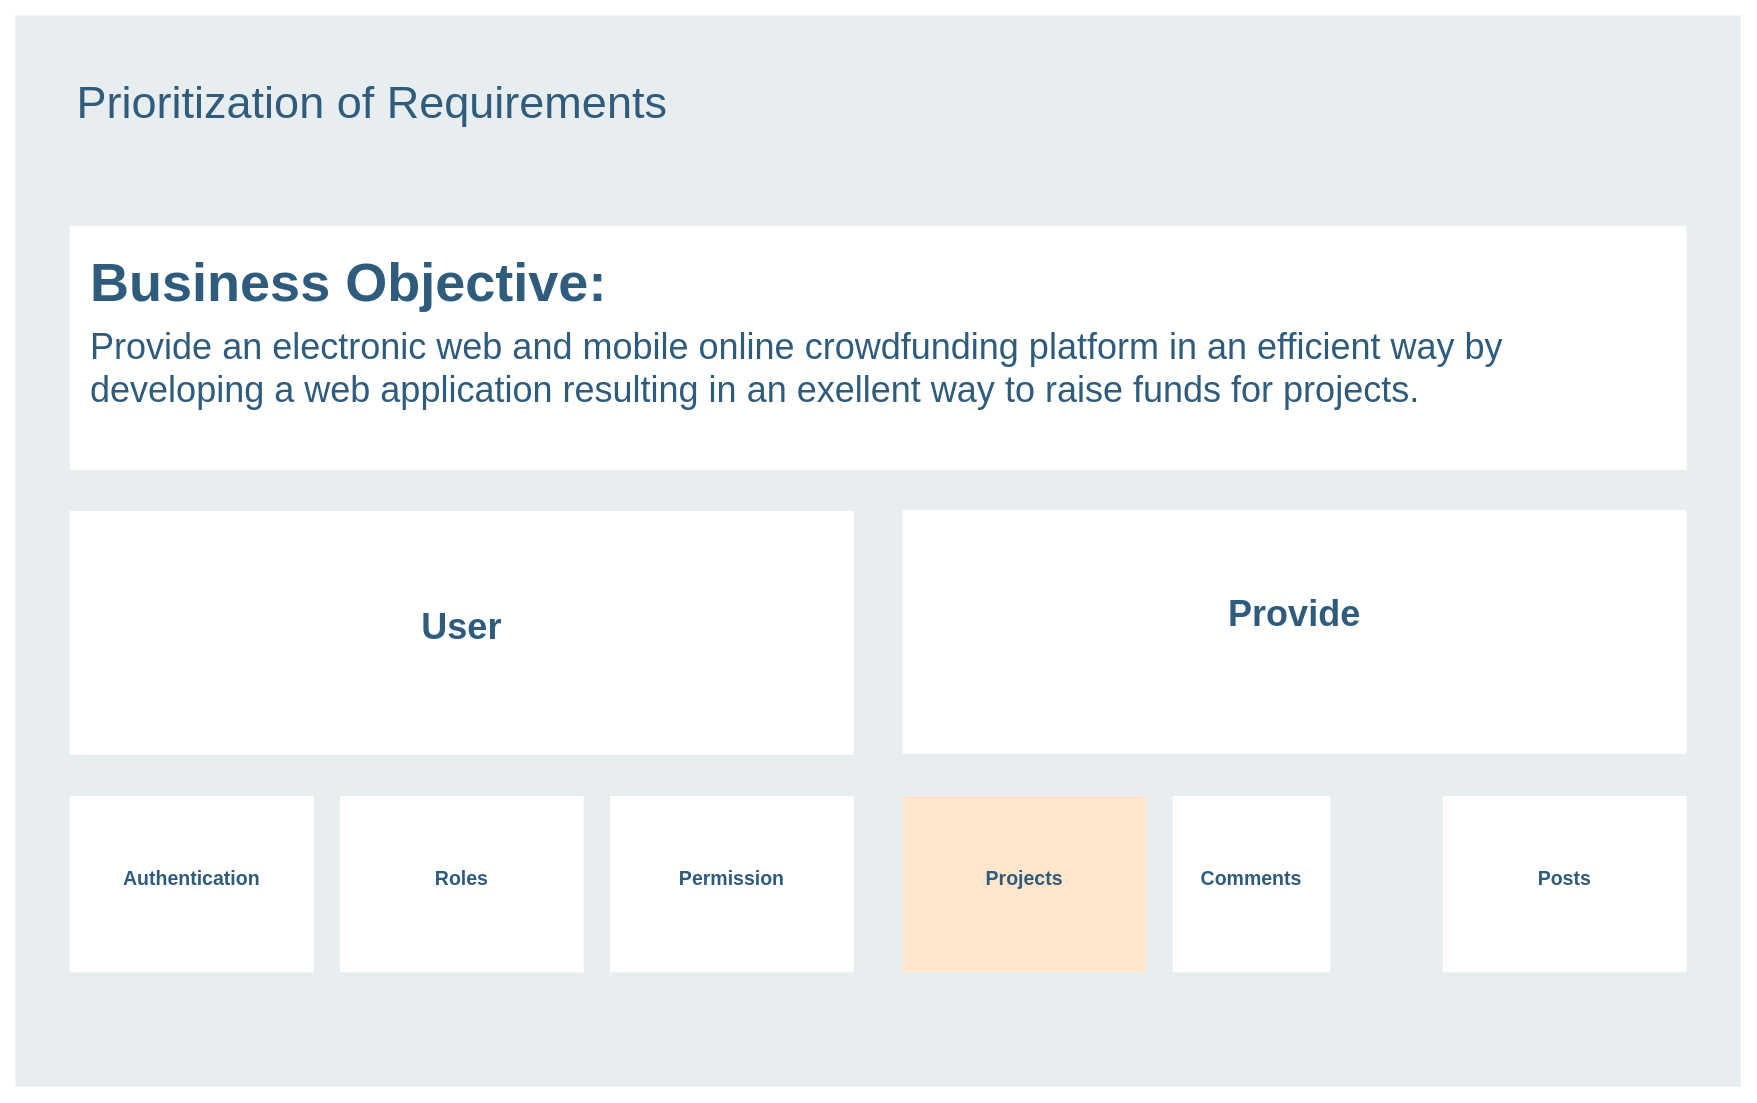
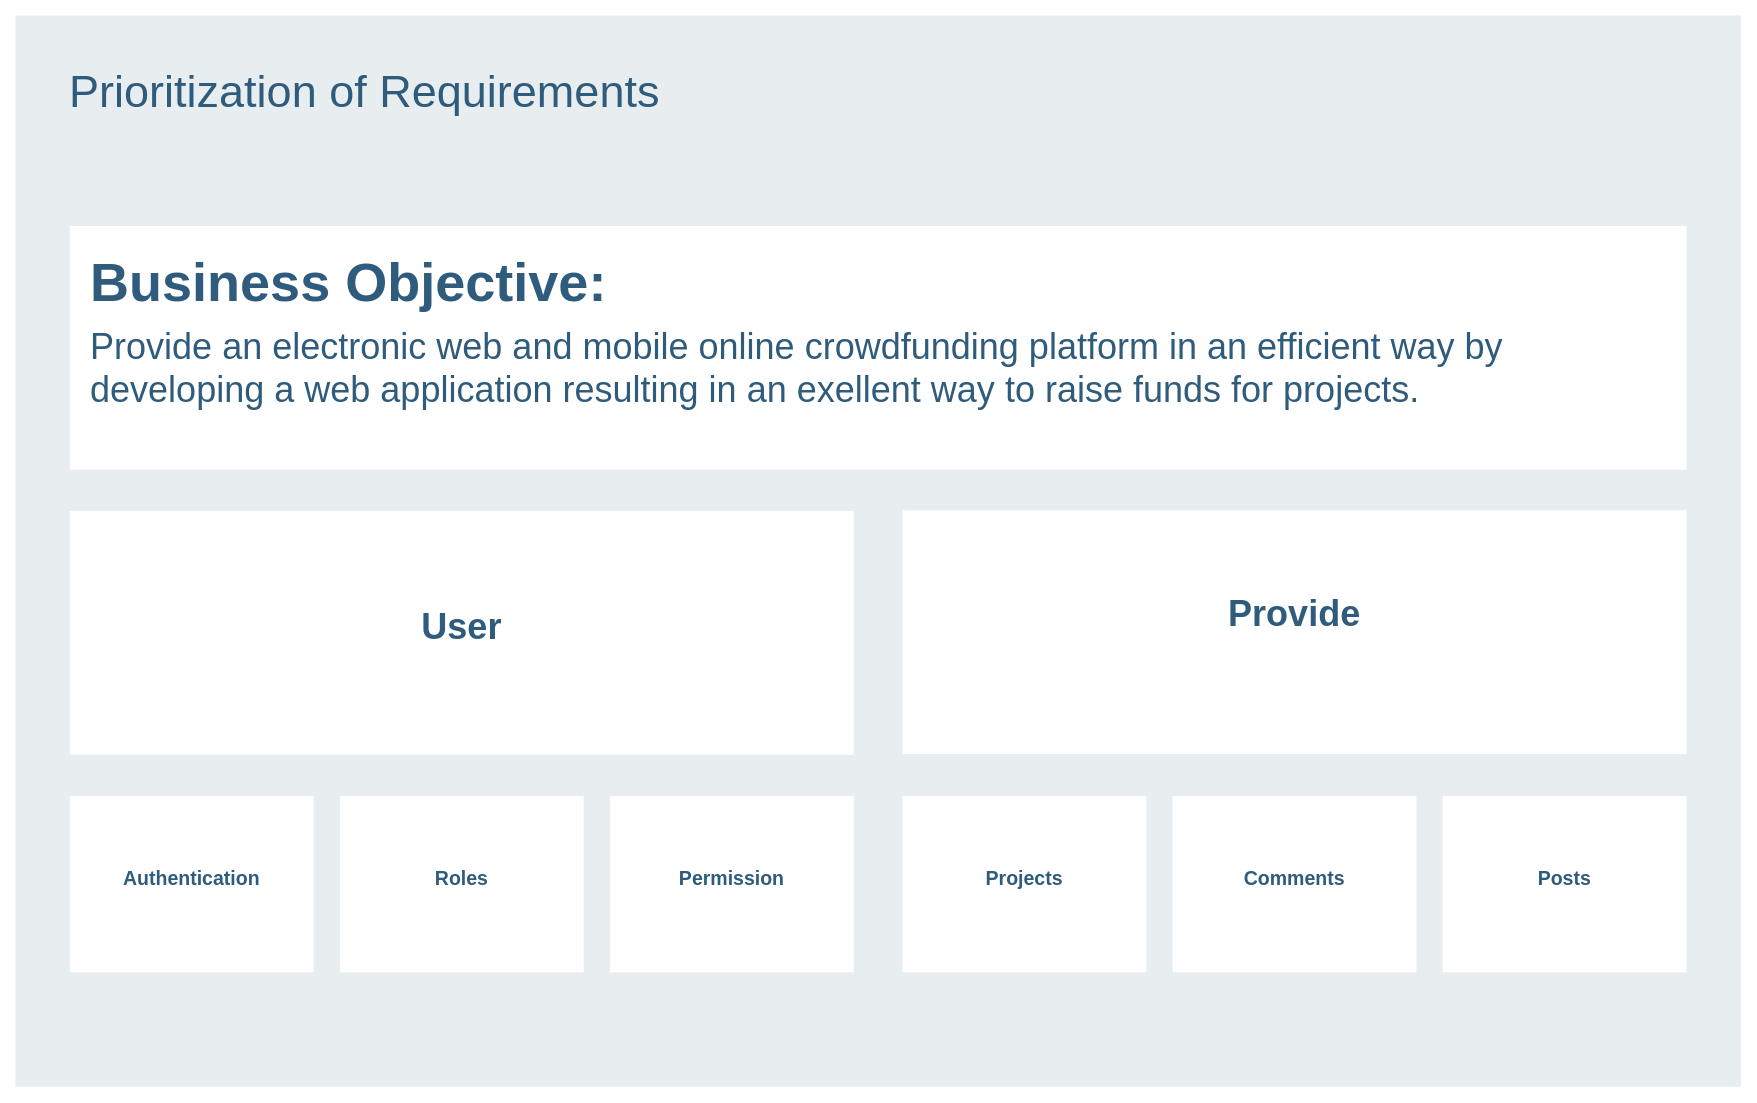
  <mxCell id="0" />
  <mxCell id="1" parent="0" />
  <mxCell id="2" value="" style="rounded=0;whiteSpace=wrap;html=1;shadow=0;labelBackgroundColor=none;strokeColor=none;strokeWidth=3;fillColor=#e8edf0;fontSize=60;fontColor=#2F5B7C;align=left;" parent="1" vertex="1"><mxGeometry x="20" y="20" width="2300" height="1428" as="geometry" /></mxCell>
  <mxCell id="3" value="&lt;div style=&quot;font-size: 26px&quot;&gt;&lt;font style=&quot;font-size: 26px&quot;&gt;&lt;br&gt;&lt;/font&gt;&lt;/div&gt;&lt;div style=&quot;font-size: 26px&quot;&gt;&lt;font style=&quot;font-size: 26px&quot;&gt;&lt;br&gt;&lt;/font&gt;&lt;/div&gt;&lt;div style=&quot;font-size: 26px&quot;&gt;&lt;font style=&quot;font-size: 26px&quot;&gt;&lt;br&gt;&lt;/font&gt;&lt;/div&gt;&lt;div&gt;&lt;b&gt;&lt;font style=&quot;font-size: 48px&quot;&gt;User&lt;/font&gt;&lt;/b&gt;&lt;/div&gt;" style="rounded=0;whiteSpace=wrap;html=1;shadow=0;labelBackgroundColor=none;strokeColor=#e8edf0;strokeWidth=5;fillColor=#ffffff;fontSize=12;fontColor=#2F5B7C;align=center;verticalAlign=top;spacing=30;" parent="1" vertex="1"><mxGeometry x="90" y="678" width="1050" height="330" as="geometry" /></mxCell>
  <mxCell id="4" value="&lt;div&gt;&lt;br&gt;&lt;/div&gt;&lt;div&gt;&lt;div style=&quot;font-size: 26px&quot;&gt;&lt;br&gt;&lt;/div&gt;&lt;div style=&quot;font-size: 26px&quot;&gt;&lt;br&gt;&lt;/div&gt;&lt;div&gt;&lt;b&gt;&lt;font style=&quot;font-size: 48px&quot;&gt;Provide&lt;/font&gt;&lt;/b&gt;&lt;/div&gt;&lt;/div&gt;" style="rounded=0;whiteSpace=wrap;html=1;shadow=0;labelBackgroundColor=none;strokeColor=#e8edf0;strokeWidth=5;fillColor=#ffffff;fontSize=12;fontColor=#2F5B7C;align=center;verticalAlign=top;spacing=30;" parent="1" vertex="1"><mxGeometry x="1200" y="677" width="1050" height="330" as="geometry" /></mxCell>
- <mxCell id="5" value="Prioritization of Requirements" style="text;html=1;resizable=0;points=[];autosize=1;align=left;verticalAlign=top;spacingTop=-4;fontSize=60;fontColor=#2F5B7C;" parent="1" vertex="1"><mxGeometry x="100" y="98" width="800" height="70" as="geometry" /></mxCell>
+ <mxCell id="5" value="Prioritization of Requirements" style="text;html=1;resizable=0;points=[];autosize=1;align=left;verticalAlign=top;spacingTop=-4;fontSize=60;fontColor=#2F5B7C;" parent="1" vertex="1"><mxGeometry x="90" y="83" width="800" height="70" as="geometry" /></mxCell>
  <mxCell id="6" value="&lt;div&gt;&lt;font style=&quot;font-size: 72px&quot;&gt;&lt;b&gt;Business Objective:&lt;br&gt;&lt;/b&gt;&lt;/font&gt;&lt;/div&gt;&lt;div&gt;&lt;br&gt;&lt;/div&gt;&lt;div&gt;&lt;font style=&quot;font-size: 48px&quot;&gt;Provide an electronic web and mobile online crowdfunding platform in an efficient way by developing a web application resulting in an exellent way to raise funds for projects.&lt;/font&gt;&lt;font style=&quot;font-size: 24px&quot;&gt;&amp;nbsp;&lt;/font&gt;&lt;/div&gt;" style="rounded=0;whiteSpace=wrap;html=1;shadow=0;labelBackgroundColor=none;strokeColor=#e8edf0;strokeWidth=5;fillColor=#ffffff;fontSize=12;fontColor=#2F5B7C;align=left;verticalAlign=top;spacing=30;" vertex="1" parent="1"><mxGeometry x="90" y="298" width="2160" height="330" as="geometry" /></mxCell>
  <mxCell id="7" value="&lt;span style=&quot;font-size: 26px&quot;&gt;&lt;b&gt;&lt;br&gt;&lt;br&gt;Authentication&lt;/b&gt;&lt;/span&gt;" style="rounded=0;whiteSpace=wrap;html=1;shadow=0;labelBackgroundColor=none;strokeColor=#e8edf0;strokeWidth=5;fillColor=#ffffff;fontSize=12;fontColor=#2F5B7C;align=center;verticalAlign=top;spacing=30;" vertex="1" parent="1"><mxGeometry x="90" y="1058" width="330" height="240" as="geometry" /></mxCell>
  <mxCell id="8" value="&lt;b style=&quot;font-size: 26px ; white-space: normal&quot;&gt;&lt;br&gt;&lt;br&gt;Roles&lt;br&gt;&lt;/b&gt;" style="rounded=0;whiteSpace=wrap;html=1;shadow=0;labelBackgroundColor=none;strokeColor=#e8edf0;strokeWidth=5;fillColor=#ffffff;fontSize=12;fontColor=#2F5B7C;align=center;verticalAlign=top;spacing=30;" vertex="1" parent="1"><mxGeometry x="450" y="1058" width="330" height="240" as="geometry" /></mxCell>
  <mxCell id="9" value="&lt;b style=&quot;font-size: 26px&quot;&gt;&lt;br&gt;&lt;br&gt;Permission&lt;br&gt;&lt;/b&gt;" style="rounded=0;whiteSpace=wrap;html=1;shadow=0;labelBackgroundColor=none;strokeColor=#e8edf0;strokeWidth=5;fillColor=#ffffff;fontSize=12;fontColor=#2F5B7C;align=center;verticalAlign=top;spacing=30;" vertex="1" parent="1"><mxGeometry x="810" y="1058" width="330" height="240" as="geometry" /></mxCell>
- <mxCell id="10" value="&lt;b style=&quot;font-size: 26px&quot;&gt;&lt;br&gt;&lt;br&gt;Projects&lt;br&gt;&lt;/b&gt;" style="rounded=0;whiteSpace=wrap;html=1;shadow=0;labelBackgroundColor=none;strokeColor=#e8edf0;strokeWidth=5;fillColor=#ffe6cc;fontSize=12;fontColor=#2F5B7C;align=center;verticalAlign=top;spacing=30;" vertex="1" parent="1"><mxGeometry x="1200" y="1058" width="330" height="240" as="geometry" /></mxCell>
- <mxCell id="11" value="&lt;b style=&quot;font-size: 26px&quot;&gt;&lt;br&gt;&lt;br&gt;Comments&lt;br&gt;&lt;/b&gt;" style="rounded=0;whiteSpace=wrap;html=1;shadow=0;labelBackgroundColor=none;strokeColor=#e8edf0;strokeWidth=5;fillColor=#ffffff;fontSize=12;fontColor=#2F5B7C;align=center;verticalAlign=top;spacing=30;" vertex="1" parent="1"><mxGeometry x="1560" y="1058" width="215" height="240" as="geometry" /></mxCell>
+ <mxCell id="10" value="&lt;b style=&quot;font-size: 26px&quot;&gt;&lt;br&gt;&lt;br&gt;Projects&lt;br&gt;&lt;/b&gt;" style="rounded=0;whiteSpace=wrap;html=1;shadow=0;labelBackgroundColor=none;strokeColor=#e8edf0;strokeWidth=5;fillColor=#ffffff;fontSize=12;fontColor=#2F5B7C;align=center;verticalAlign=top;spacing=30;" vertex="1" parent="1"><mxGeometry x="1200" y="1058" width="330" height="240" as="geometry" /></mxCell>
+ <mxCell id="11" value="&lt;b style=&quot;font-size: 26px&quot;&gt;&lt;br&gt;&lt;br&gt;Comments&lt;br&gt;&lt;/b&gt;" style="rounded=0;whiteSpace=wrap;html=1;shadow=0;labelBackgroundColor=none;strokeColor=#e8edf0;strokeWidth=5;fillColor=#ffffff;fontSize=12;fontColor=#2F5B7C;align=center;verticalAlign=top;spacing=30;" vertex="1" parent="1"><mxGeometry x="1560" y="1058" width="330" height="240" as="geometry" /></mxCell>
  <mxCell id="12" value="&lt;b style=&quot;font-size: 26px&quot;&gt;&lt;br&gt;&lt;br&gt;Posts&lt;br&gt;&lt;/b&gt;" style="rounded=0;whiteSpace=wrap;html=1;shadow=0;labelBackgroundColor=none;strokeColor=#e8edf0;strokeWidth=5;fillColor=#ffffff;fontSize=12;fontColor=#2F5B7C;align=center;verticalAlign=top;spacing=30;" vertex="1" parent="1"><mxGeometry x="1920" y="1058" width="330" height="240" as="geometry" /></mxCell>
